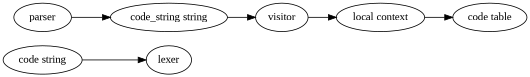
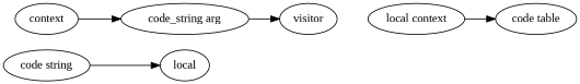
  digraph {
    fontname="Liberation Serif"
    rankdir=LR
    node [fontname="Liberation Serif"]
    edge [fontname="Liberation Serif"]
    "code string"
-   lexer
-   parser
-   "code_string arg" [label="code_string string"]
+   lexer [label=local]
+   parser [label=context]
+   "code_string arg"
    visitor
    "local context"
    "code table"
    "code string" -> lexer
    parser -> "code_string arg"
    "code_string arg" -> visitor
-   visitor -> "local context"
    "local context" -> "code table"
  }
